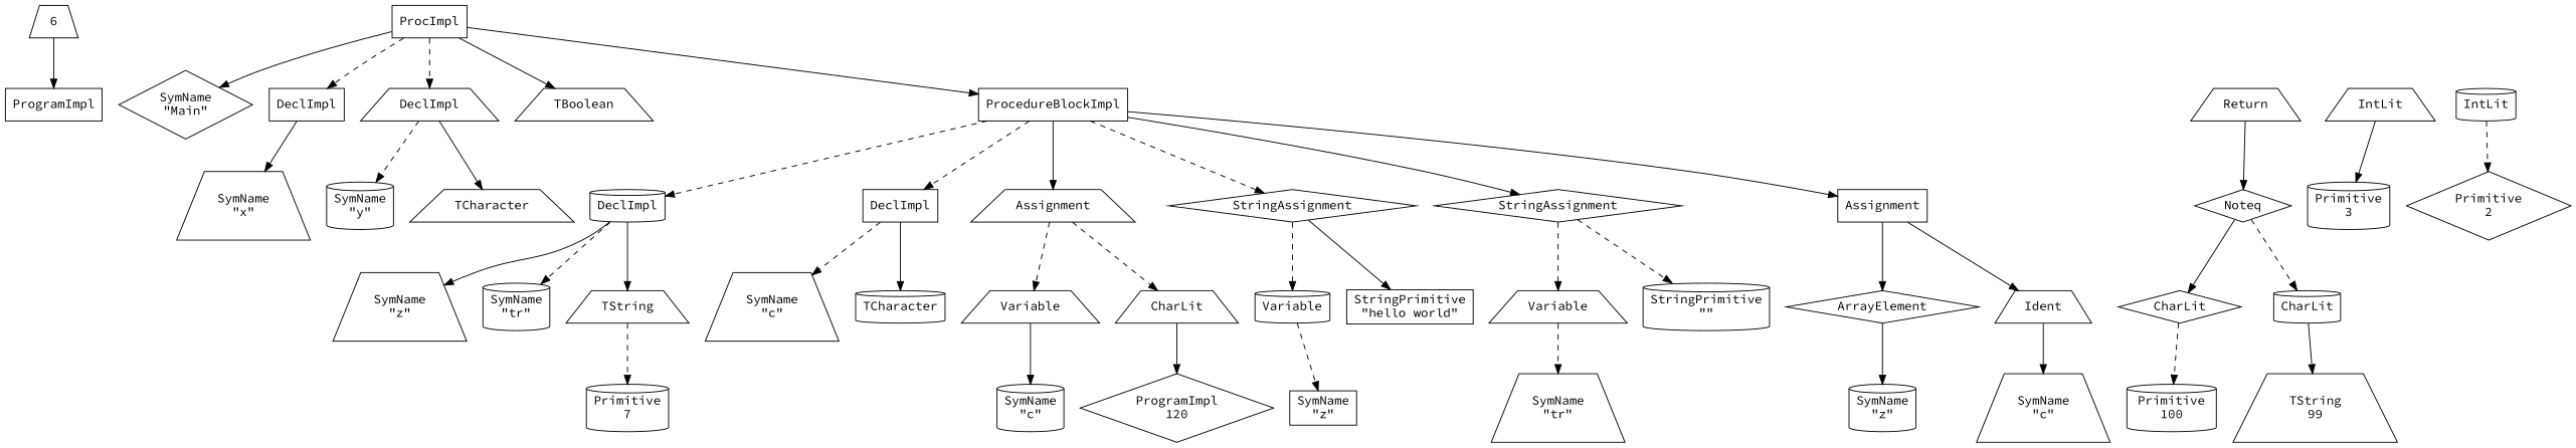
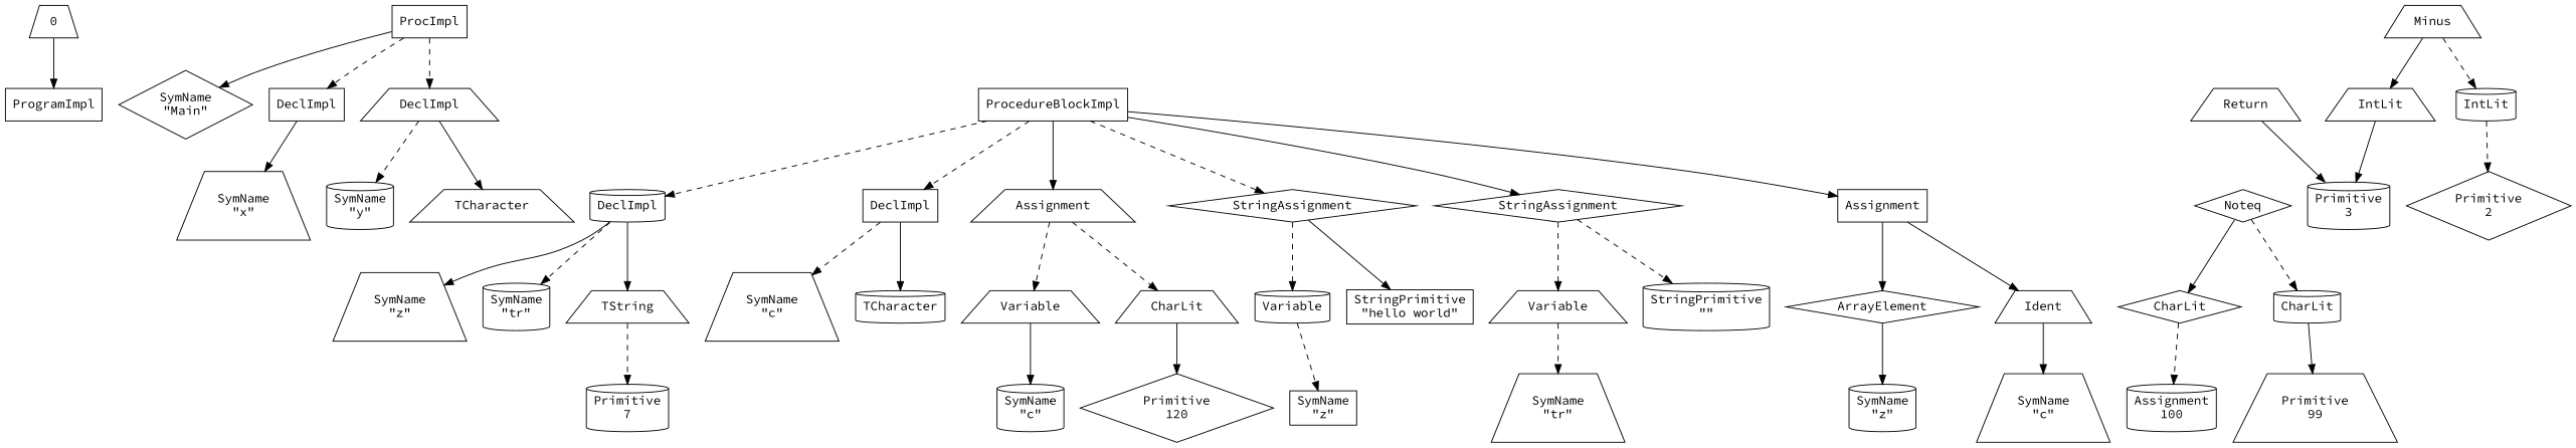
  digraph {
    fontname="Source Code Pro"
    node [fontname="Source Code Pro" shape=trapezium]
    edge [fontname="Source Code Pro" style=solid]
    n1 [label=ProgramImpl shape=box]
-   0 [label=6]
+   0
    n3 [label=ProcImpl shape=box]
    n4 [label="SymName\n\"Main\"" shape=diamond]
    n5 [label=DeclImpl shape=box]
    n6 [label=DeclImpl]
-   n7 [label=TBoolean]
    n8 [label=ProcedureBlockImpl shape=box]
    n9 [label="SymName\n\"x\""]
    n10 [label="SymName\n\"y\"" shape=cylinder]
    n11 [label=TCharacter]
    n12 [label=DeclImpl shape=cylinder]
    n13 [label=DeclImpl shape=box]
    n14 [label=Assignment]
    n15 [label=StringAssignment shape=diamond]
    n16 [label=StringAssignment shape=diamond]
    n17 [label=Assignment shape=box]
    n18 [label="SymName\n\"z\""]
    n19 [label="SymName\n\"tr\"" shape=cylinder]
    n20 [label=TString]
    n21 [label="SymName\n\"c\""]
    n22 [label=TCharacter shape=cylinder]
    n23 [label=Variable]
    n24 [label=CharLit]
    n25 [label=Variable shape=cylinder]
    n26 [label="StringPrimitive\n\"hello world\"" shape=box]
    n27 [label=Variable]
    n28 [label="StringPrimitive\n\"\"" shape=cylinder]
    n29 [label=ArrayElement shape=diamond]
    n30 [label=Ident]
    n31 [label=Return]
    n32 [label=Noteq shape=diamond]
    n33 [label="Primitive\n7" shape=cylinder]
    n34 [label="SymName\n\"c\"" shape=cylinder]
-   n35 [label="ProgramImpl\n120" shape=diamond]
+   n35 [label="Primitive\n120" shape=diamond]
    n36 [label="SymName\n\"z\"" shape=box]
    n37 [label="SymName\n\"tr\""]
    n38 [label="SymName\n\"z\"" shape=cylinder]
    n39 [label="SymName\n\"c\""]
+   n40 [label=Minus]
    n41 [label=IntLit]
    n42 [label=IntLit shape=cylinder]
    n43 [label="Primitive\n3" shape=cylinder]
    n44 [label="Primitive\n2" shape=diamond]
    n45 [label=CharLit shape=diamond]
    n46 [label=CharLit shape=cylinder]
-   n47 [label="Primitive\n100" shape=cylinder]
-   n48 [label="TString\n99"]
+   n47 [label="Assignment\n100" shape=cylinder]
+   n48 [label="Primitive\n99"]
    0 -> n1
    n3 -> n4
    n3 -> n5 [style=dashed]
    n3 -> n6 [style=dashed]
-   n3 -> n7
-   n3 -> n8
    n5 -> n9
    n6 -> n10 [style=dashed]
    n6 -> n11
    n8 -> n12 [style=dashed]
    n8 -> n13 [style=dashed]
    n8 -> n14
    n8 -> n15 [style=dashed]
    n8 -> n16
    n8 -> n17
    n12 -> n18
    n12 -> n19 [style=dashed]
    n12 -> n20
    n13 -> n21 [style=dashed]
    n13 -> n22
    n14 -> n23 [style=dashed]
    n14 -> n24 [style=dashed]
    n15 -> n25 [style=dashed]
    n15 -> n26
    n16 -> n27 [style=dashed]
    n16 -> n28 [style=dashed]
    n17 -> n29
    n17 -> n30
    n20 -> n33 [style=dashed]
    n23 -> n34
    n24 -> n35
    n25 -> n36 [style=dashed]
    n27 -> n37 [style=dashed]
    n29 -> n38
    n30 -> n39
-   n31 -> n32
+   n31 -> n43
    n32 -> n45
    n32 -> n46 [style=dashed]
+   n40 -> n41
+   n40 -> n42 [style=dashed]
    n41 -> n43
    n42 -> n44 [style=dashed]
    n45 -> n47 [style=dashed]
    n46 -> n48
  }
